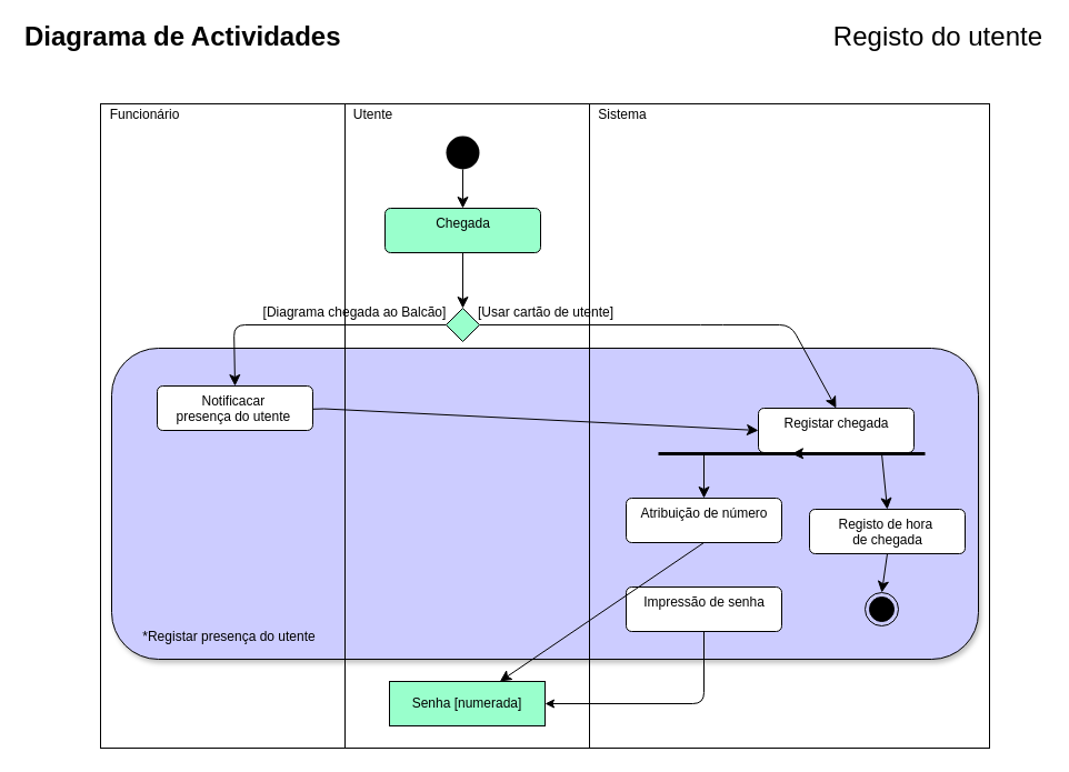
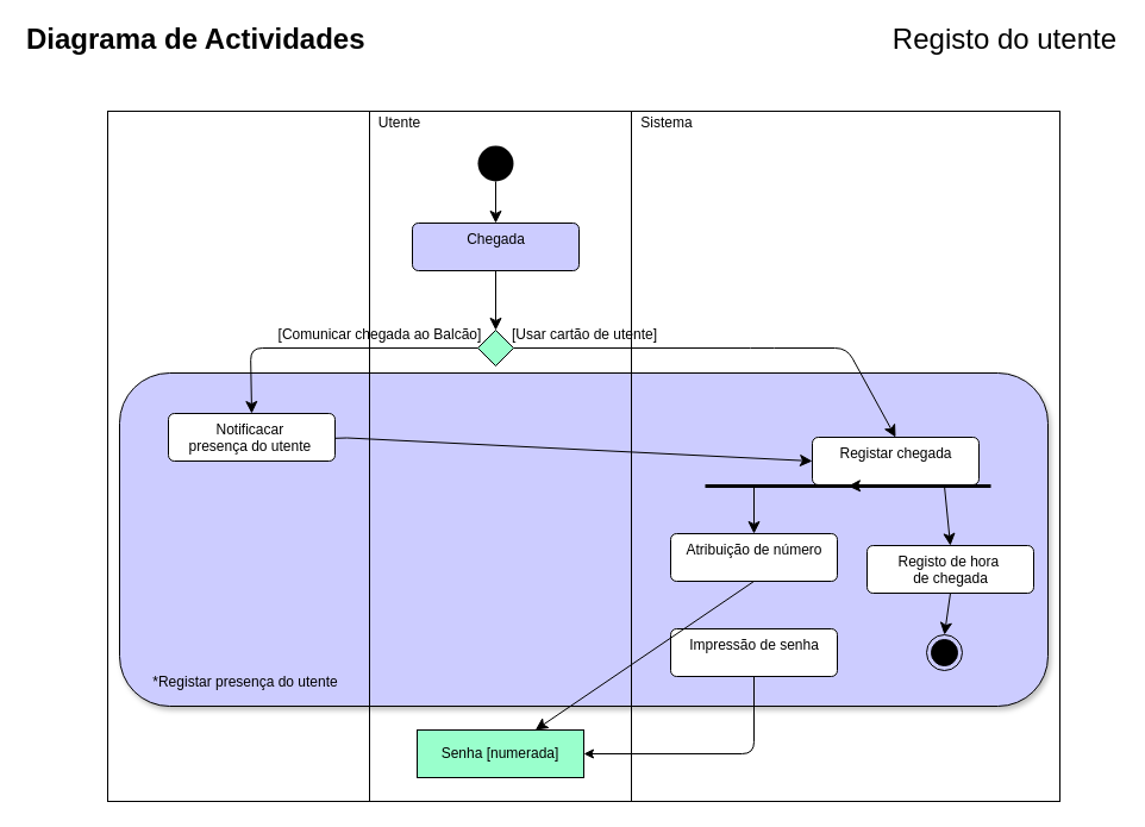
  <mxCell id="0" />
  <mxCell id="1" parent="0" />
  <mxCell id="2" value="" style="rounded=1;Space=wrap;html=1;fillColor=#CCCCFF;shadow=1;" parent="1" vertex="1"><mxGeometry x="100" y="310" width="780" height="280" as="geometry" /></mxCell>
  <mxCell id="3" value="" style="rounded=0;whiteSpace=wrap;html=1;fillColor=none;" parent="1" vertex="1"><mxGeometry x="310" y="90" width="220" height="580" as="geometry" /></mxCell>
  <mxCell id="4" value="" style="rounded=0;whiteSpace=wrap;html=1;fillColor=none;" parent="1" vertex="1"><mxGeometry x="90" y="90" width="220" height="580" as="geometry" /></mxCell>
  <mxCell id="5" value="" style="rounded=0;whiteSpace=wrap;html=1;fillColor=none;" parent="1" vertex="1"><mxGeometry x="530" y="90" width="360" height="580" as="geometry" /></mxCell>
  <mxCell id="6" value="" style="ellipse;fillColor=#000000;strokeColor=none;" parent="1" vertex="1"><mxGeometry x="401" y="119" width="30" height="30" as="geometry" /></mxCell>
  <mxCell id="7" value="" style="endArrow=classic;startArrow=none;endFill=1;startFill=0;endSize=8;html=1;verticalAlign=bottom;labelBackgroundColor=none;strokeWidth=1;exitX=0.5;exitY=1;exitDx=0;exitDy=0;" parent="1" edge="1"><mxGeometry width="160" relative="1" as="geometry"><mxPoint x="416" y="149" as="sourcePoint" /><mxPoint x="416" y="184" as="targetPoint" /></mxGeometry></mxCell>
  <mxCell id="8" value="Utente" style="text;html=1;strokeColor=none;fillColor=none;align=center;verticalAlign=middle;whiteSpace=wrap;rounded=0;" parent="1" vertex="1"><mxGeometry x="310" y="90" width="51" height="20" as="geometry" /></mxCell>
  <mxCell id="9" value="Sistema" style="text;html=1;strokeColor=none;fillColor=none;align=center;verticalAlign=middle;whiteSpace=wrap;rounded=0;" parent="1" vertex="1"><mxGeometry x="530" y="90" width="60" height="20" as="geometry" /></mxCell>
- <mxCell id="10" value="Chegada" style="html=1;align=center;verticalAlign=top;rounded=1;absoluteArcSize=1;arcSize=10;dashed=0;fillColor=#99FFCC;" parent="1" vertex="1"><mxGeometry x="346" y="184" width="140" height="40" as="geometry" /></mxCell>
+ <mxCell id="10" value="Chegada" style="html=1;align=center;verticalAlign=top;rounded=1;absoluteArcSize=1;arcSize=10;dashed=0;fillColor=#ccccff;" parent="1" vertex="1"><mxGeometry x="346" y="184" width="140" height="40" as="geometry" /></mxCell>
  <mxCell id="11" value="" style="endArrow=classic;startArrow=none;endFill=1;startFill=0;endSize=8;html=1;verticalAlign=bottom;labelBackgroundColor=none;strokeWidth=1;exitX=0.5;exitY=1;exitDx=0;exitDy=0;entryX=0.5;entryY=0;entryDx=0;entryDy=0;" parent="1" source="10" target="26" edge="1"><mxGeometry width="160" relative="1" as="geometry"><mxPoint x="506" y="159" as="sourcePoint" /><mxPoint x="496" y="274" as="targetPoint" /></mxGeometry></mxCell>
  <mxCell id="12" value="Registar chegada" style="html=1;align=center;verticalAlign=top;rounded=1;absoluteArcSize=1;arcSize=10;dashed=0;" parent="1" vertex="1"><mxGeometry x="682" y="364" width="140" height="40" as="geometry" /></mxCell>
  <mxCell id="13" value="" style="endArrow=classic;startArrow=none;endFill=1;startFill=0;endSize=8;html=1;verticalAlign=bottom;labelBackgroundColor=none;strokeWidth=1;entryX=0;entryY=0.5;entryDx=0;entryDy=0;exitX=0.5;exitY=1;exitDx=0;exitDy=0;" parent="1" source="30" target="12" edge="1"><mxGeometry width="160" relative="1" as="geometry"><mxPoint x="221" y="364" as="sourcePoint" /><mxPoint x="471" y="295" as="targetPoint" /><Array as="points"><mxPoint x="281" y="364" /></Array></mxGeometry></mxCell>
  <mxCell id="14" value="" style="endArrow=classic;startArrow=none;endFill=1;startFill=0;endSize=8;html=1;verticalAlign=bottom;labelBackgroundColor=none;strokeWidth=1;exitX=1;exitY=0.5;exitDx=0;exitDy=0;entryX=0.5;entryY=0;entryDx=0;entryDy=0;" parent="1" source="26" target="12" edge="1"><mxGeometry width="160" relative="1" as="geometry"><mxPoint x="460" y="385" as="sourcePoint" /><mxPoint x="780" y="424" as="targetPoint" /><Array as="points"><mxPoint x="640" y="289" /><mxPoint x="711" y="289" /></Array></mxGeometry></mxCell>
  <mxCell id="15" value="Registo de hora&amp;nbsp;&lt;br&gt;de chegada" style="html=1;align=center;verticalAlign=top;rounded=1;absoluteArcSize=1;arcSize=10;dashed=0;" parent="1" vertex="1"><mxGeometry x="728" y="455" width="140" height="40" as="geometry" /></mxCell>
  <mxCell id="16" value="" style="endArrow=classic;startArrow=none;endFill=1;startFill=0;endSize=8;html=1;verticalAlign=bottom;labelBackgroundColor=none;strokeWidth=1;exitX=0.5;exitY=1;exitDx=0;exitDy=0;" parent="1" source="12" edge="1"><mxGeometry width="160" relative="1" as="geometry"><mxPoint x="730" y="415" as="sourcePoint" /><mxPoint x="712" y="405" as="targetPoint" /></mxGeometry></mxCell>
  <mxCell id="17" value="Impressão de senha" style="html=1;align=center;verticalAlign=top;rounded=1;absoluteArcSize=1;arcSize=10;dashed=0;" parent="1" vertex="1"><mxGeometry x="563" y="525" width="140" height="40" as="geometry" /></mxCell>
  <mxCell id="18" value="Atribuição de número" style="html=1;align=center;verticalAlign=top;rounded=1;absoluteArcSize=1;arcSize=10;dashed=0;" parent="1" vertex="1"><mxGeometry x="563" y="445" width="140" height="40" as="geometry" /></mxCell>
  <mxCell id="19" value="" style="endArrow=none;startArrow=none;endFill=0;startFill=0;endSize=8;html=1;verticalAlign=bottom;labelBackgroundColor=none;strokeWidth=3;" parent="1" edge="1"><mxGeometry width="160" relative="1" as="geometry"><mxPoint x="592" y="405" as="sourcePoint" /><mxPoint x="832" y="405" as="targetPoint" /></mxGeometry></mxCell>
  <mxCell id="20" value="Senha [numerada]" style="rounded=0;whiteSpace=wrap;html=1;fillColor=#99FFCC;" parent="1" vertex="1"><mxGeometry x="350" y="610" width="140" height="40" as="geometry" /></mxCell>
  <mxCell id="21" value="" style="endArrow=classic;startArrow=none;endFill=1;startFill=0;endSize=8;html=1;verticalAlign=bottom;labelBackgroundColor=none;strokeWidth=1;entryX=0.5;entryY=0;entryDx=0;entryDy=0;" parent="1" target="18" edge="1"><mxGeometry width="160" relative="1" as="geometry"><mxPoint x="633" y="405" as="sourcePoint" /><mxPoint x="740" y="415" as="targetPoint" /></mxGeometry></mxCell>
  <mxCell id="22" value="" style="endArrow=classic;startArrow=none;endFill=1;startFill=0;endSize=8;html=1;verticalAlign=bottom;labelBackgroundColor=none;strokeWidth=1;entryX=0.5;entryY=0;entryDx=0;entryDy=0;" parent="1" target="15" edge="1"><mxGeometry width="160" relative="1" as="geometry"><mxPoint x="793" y="405" as="sourcePoint" /><mxPoint x="630" y="455" as="targetPoint" /></mxGeometry></mxCell>
  <mxCell id="23" value="" style="endArrow=classic;startArrow=none;endFill=1;startFill=0;endSize=8;html=1;verticalAlign=bottom;labelBackgroundColor=none;strokeWidth=1;exitX=0.5;exitY=1;exitDx=0;exitDy=0;" parent="1" source="18" target="20" edge="1"><mxGeometry width="160" relative="1" as="geometry"><mxPoint x="640" y="425" as="sourcePoint" /><mxPoint x="640" y="465" as="targetPoint" /></mxGeometry></mxCell>
  <mxCell id="24" value="" style="html=1;verticalAlign=bottom;labelBackgroundColor=none;endArrow=classic;endFill=1;dashed=0;exitX=0.5;exitY=1;exitDx=0;exitDy=0;entryX=1;entryY=0.5;entryDx=0;entryDy=0;" parent="1" source="17" target="20" edge="1"><mxGeometry width="160" relative="1" as="geometry"><mxPoint x="490" y="525" as="sourcePoint" /><mxPoint x="451" y="710" as="targetPoint" /><Array as="points"><mxPoint x="633" y="630" /></Array></mxGeometry></mxCell>
- <mxCell id="25" value="Funcionário" style="text;html=1;strokeColor=none;fillColor=none;align=center;verticalAlign=middle;whiteSpace=wrap;rounded=0;" parent="1" vertex="1"><mxGeometry x="90" y="90" width="80" height="20" as="geometry" /></mxCell>
  <mxCell id="26" value="" style="rhombus;fillColor=#99FFCC;" parent="1" vertex="1"><mxGeometry x="401" y="274" width="30" height="30" as="geometry" /></mxCell>
  <mxCell id="27" value="[Usar cartão de utente]" style="text;html=1;strokeColor=none;fillColor=none;align=center;verticalAlign=middle;whiteSpace=wrap;rounded=0;" parent="1" vertex="1"><mxGeometry x="401" y="268" width="180" height="20" as="geometry" /></mxCell>
- <mxCell id="28" value="[Diagrama chegada ao Balcão]" style="text;html=1;strokeColor=none;fillColor=none;align=center;verticalAlign=middle;whiteSpace=wrap;rounded=0;" parent="1" vertex="1"><mxGeometry x="229" y="268" width="180" height="20" as="geometry" /></mxCell>
+ <mxCell id="28" value="[Comunicar chegada ao Balcão]" style="text;html=1;strokeColor=none;fillColor=none;align=center;verticalAlign=middle;whiteSpace=wrap;rounded=0;" parent="1" vertex="1"><mxGeometry x="229" y="268" width="180" height="20" as="geometry" /></mxCell>
  <mxCell id="29" value="" style="endArrow=classic;startArrow=none;endFill=1;startFill=0;endSize=8;html=1;verticalAlign=bottom;labelBackgroundColor=none;strokeWidth=1;exitX=0;exitY=0.5;exitDx=0;exitDy=0;entryX=0.5;entryY=0;entryDx=0;entryDy=0;" parent="1" source="26" target="30" edge="1"><mxGeometry width="160" relative="1" as="geometry"><mxPoint x="350" y="504" as="sourcePoint" /><mxPoint x="210" y="304" as="targetPoint" /><Array as="points"><mxPoint x="210" y="289" /></Array></mxGeometry></mxCell>
  <mxCell id="30" value="Notificacar&amp;nbsp;&lt;br&gt;presença&amp;nbsp;do utente&amp;nbsp;" style="html=1;align=center;verticalAlign=top;rounded=1;absoluteArcSize=1;arcSize=10;dashed=0;" parent="1" vertex="1"><mxGeometry x="141" y="344" width="140" height="40" as="geometry" /></mxCell>
  <mxCell id="31" value="" style="endArrow=classic;startArrow=none;endFill=1;startFill=0;endSize=8;html=1;verticalAlign=bottom;labelBackgroundColor=none;strokeWidth=1;exitX=0.5;exitY=1;exitDx=0;exitDy=0;entryX=0.5;entryY=0;entryDx=0;entryDy=0;" parent="1" source="15" target="37" edge="1"><mxGeometry width="160" relative="1" as="geometry"><mxPoint x="821" y="415" as="sourcePoint" /><mxPoint x="793" y="510" as="targetPoint" /></mxGeometry></mxCell>
  <mxCell id="32" value="*Registar presença do utente" style="text;html=1;strokeColor=none;fillColor=none;align=center;verticalAlign=middle;whiteSpace=wrap;rounded=0;" parent="1" vertex="1"><mxGeometry x="121" y="560" width="170" height="20" as="geometry" /></mxCell>
  <mxCell id="33" style="edgeStyle=orthogonalEdgeStyle;rounded=0;orthogonalLoop=1;jettySize=auto;html=1;exitX=0.5;exitY=1;exitDx=0;exitDy=0;" parent="1" source="4" target="4" edge="1"><mxGeometry relative="1" as="geometry" /></mxCell>
  <mxCell id="34" value="&lt;h6&gt;&lt;font style=&quot;font-size: 24px&quot;&gt;Diagrama de Actividades&lt;/font&gt;&lt;/h6&gt;" style="text;html=1;strokeColor=none;fillColor=none;align=left;verticalAlign=middle;whiteSpace=wrap;rounded=0;" parent="1" vertex="1"><mxGeometry x="20" y="20" width="320" height="20" as="geometry" /></mxCell>
  <mxCell id="35" value="&lt;p&gt;&lt;font style=&quot;font-size: 24px&quot;&gt;Registo do utente&lt;/font&gt;&lt;/p&gt;" style="text;html=1;strokeColor=none;fillColor=none;align=right;verticalAlign=middle;whiteSpace=wrap;rounded=0;" parent="1" vertex="1"><mxGeometry x="620" y="20" width="320" height="20" as="geometry" /></mxCell>
  <mxCell id="36" style="edgeStyle=orthogonalEdgeStyle;rounded=0;orthogonalLoop=1;jettySize=auto;html=1;exitX=0.5;exitY=1;exitDx=0;exitDy=0;" parent="1" source="5" target="5" edge="1"><mxGeometry relative="1" as="geometry" /></mxCell>
  <mxCell id="37" value="" style="ellipse;html=1;shape=endState;fillColor=#000000;strokeColor=#000000;" parent="1" vertex="1"><mxGeometry x="778" y="530" width="30" height="30" as="geometry" /></mxCell>
